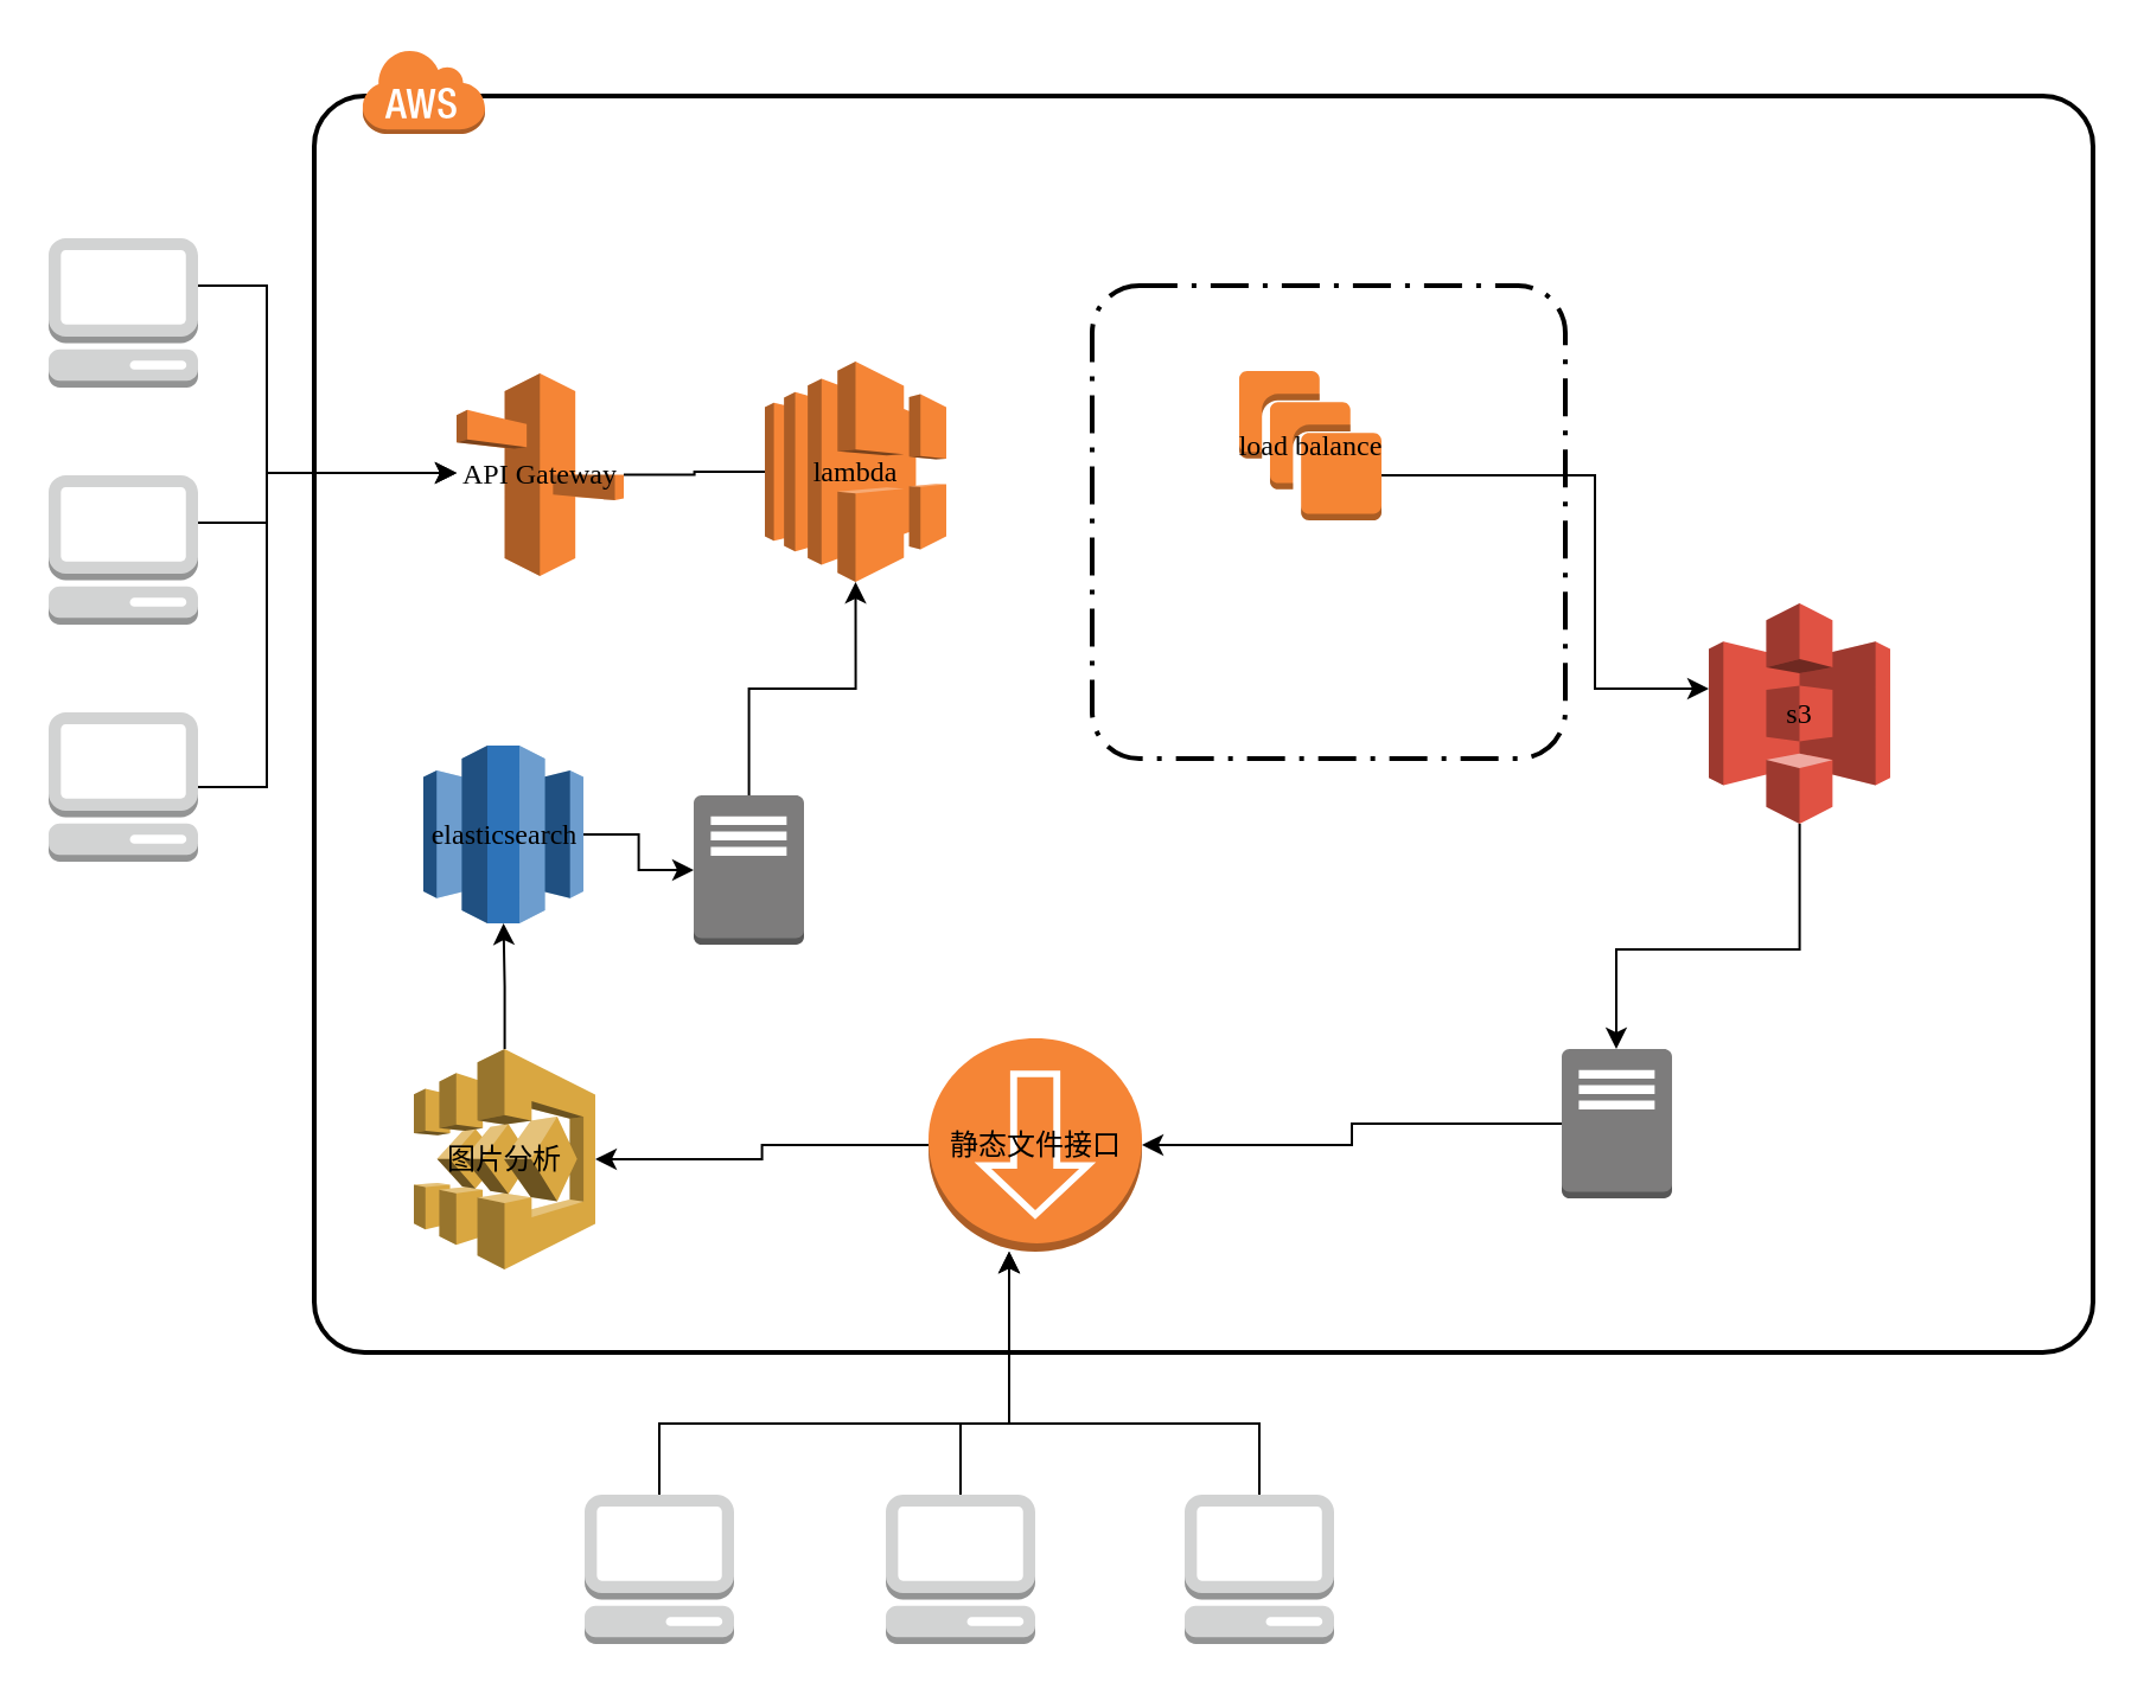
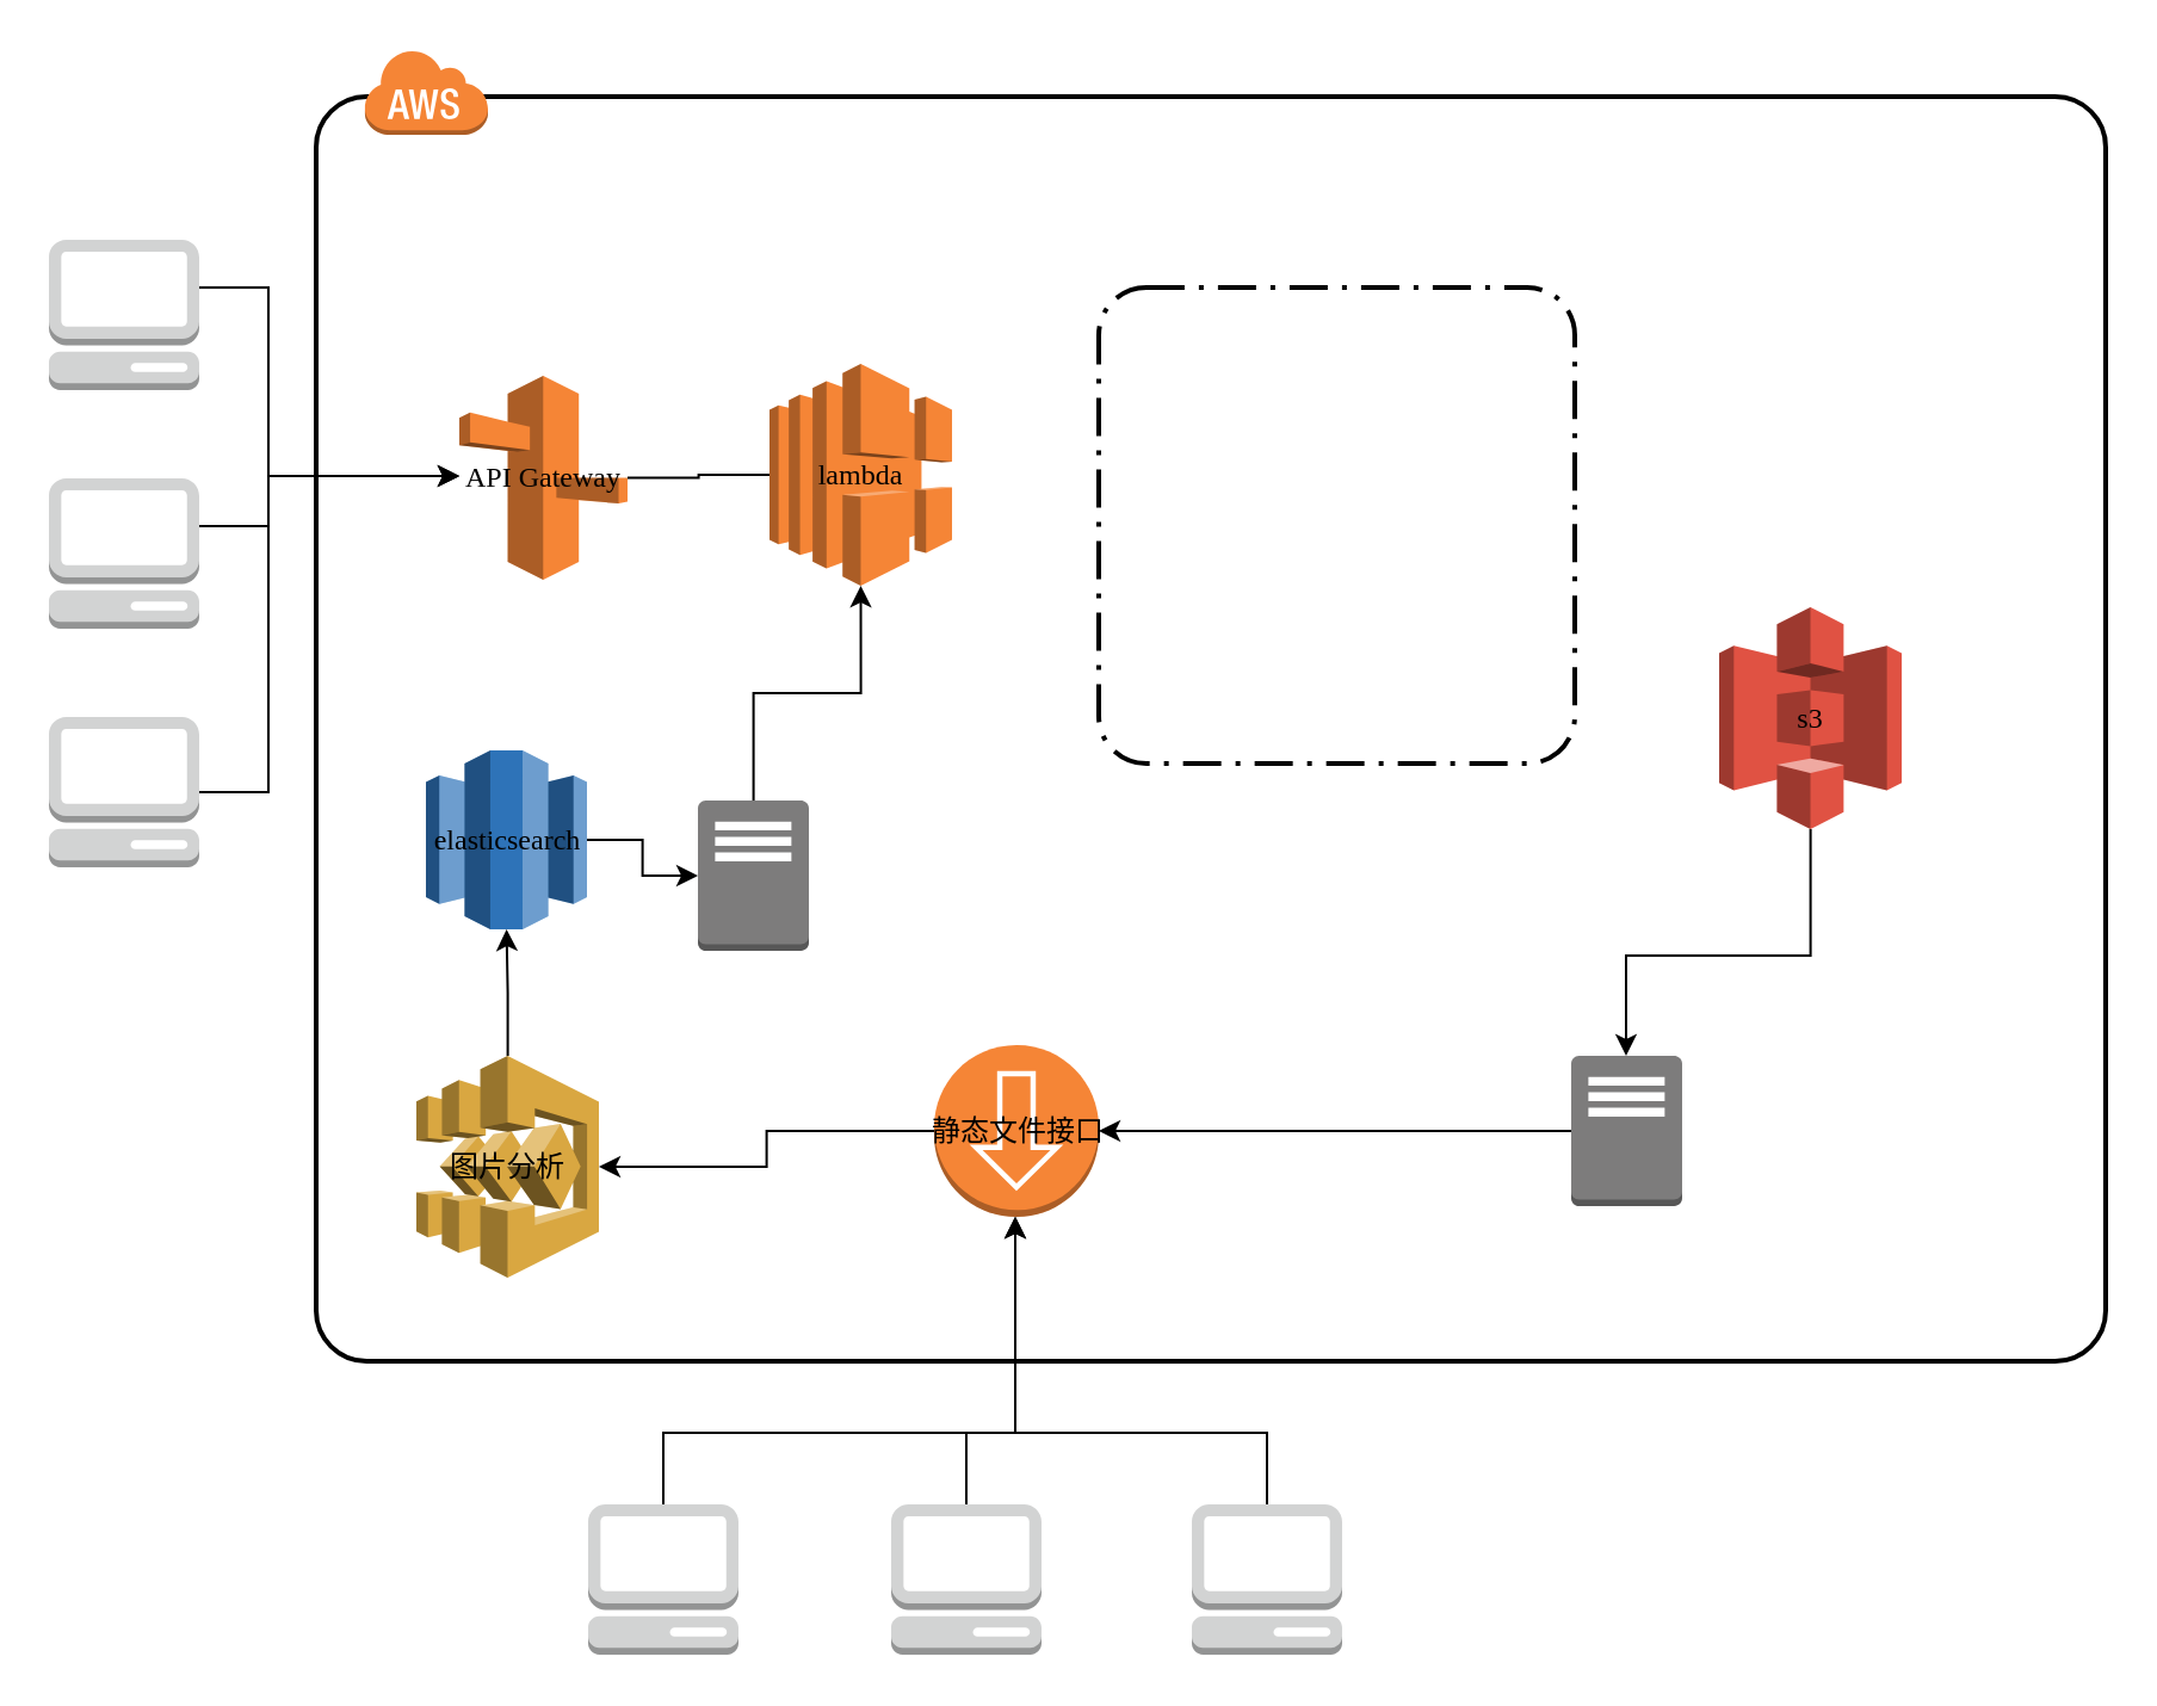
  <mxCell id="0" />
  <mxCell id="1" parent="0" />
  <mxCell id="2" value="" style="rounded=1;arcSize=4;dashed=0;strokeColor=#000000;fillColor=none;gradientColor=none;strokeWidth=2;shadow=0;comic=0;fontFamily=Verdana;fontSize=12;fontColor=#000000;html=1;" parent="1" vertex="1"><mxGeometry x="132" y="40" width="750" height="530" as="geometry" /></mxCell>
  <mxCell id="3" value="" style="rounded=1;arcSize=10;dashed=1;strokeColor=#000000;fillColor=none;gradientColor=none;dashPattern=8 3 1 3;strokeWidth=2;shadow=0;comic=0;fontFamily=Verdana;fontSize=12;fontColor=#000000;html=1;" parent="1" vertex="1"><mxGeometry x="460" y="120" width="199.5" height="199.5" as="geometry" /></mxCell>
  <mxCell id="4" style="edgeStyle=orthogonalEdgeStyle;rounded=0;html=1;labelBackgroundColor=none;strokeWidth=1;fontFamily=Verdana;fontSize=12;" parent="1" source="5" target="12" edge="1"><mxGeometry relative="1" as="geometry"><Array as="points"><mxPoint x="112" y="120" /><mxPoint x="112" y="199" /></Array></mxGeometry></mxCell>
  <mxCell id="5" value="" style="dashed=0;html=1;shape=mxgraph.aws3.management_console;fillColor=#D2D3D3;gradientColor=none;rounded=1;shadow=0;comic=0;strokeColor=#E6E6E6;strokeWidth=6;fontFamily=Verdana;fontSize=12;fontColor=#000000;" parent="1" vertex="1"><mxGeometry x="20" y="100" width="63" height="63" as="geometry" /></mxCell>
  <mxCell id="6" style="edgeStyle=orthogonalEdgeStyle;rounded=0;html=1;labelBackgroundColor=none;strokeWidth=1;fontFamily=Verdana;fontSize=12;" parent="1" source="7" target="12" edge="1"><mxGeometry relative="1" as="geometry"><Array as="points"><mxPoint x="112" y="220" /><mxPoint x="112" y="199" /></Array></mxGeometry></mxCell>
  <mxCell id="7" value="" style="dashed=0;html=1;shape=mxgraph.aws3.management_console;fillColor=#D2D3D3;gradientColor=none;rounded=1;shadow=0;comic=0;strokeColor=#E6E6E6;strokeWidth=6;fontFamily=Verdana;fontSize=12;fontColor=#000000;" parent="1" vertex="1"><mxGeometry x="20" y="200" width="63" height="63" as="geometry" /></mxCell>
  <mxCell id="8" style="edgeStyle=orthogonalEdgeStyle;rounded=0;html=1;labelBackgroundColor=none;strokeWidth=1;fontFamily=Verdana;fontSize=12;" parent="1" source="9" target="12" edge="1"><mxGeometry relative="1" as="geometry"><Array as="points"><mxPoint x="112" y="332" /><mxPoint x="112" y="199" /></Array></mxGeometry></mxCell>
  <mxCell id="9" value="" style="dashed=0;html=1;shape=mxgraph.aws3.management_console;fillColor=#D2D3D3;gradientColor=none;rounded=1;shadow=0;comic=0;strokeColor=#E6E6E6;strokeWidth=6;fontFamily=Verdana;fontSize=12;fontColor=#000000;" parent="1" vertex="1"><mxGeometry x="20" y="300" width="63" height="63" as="geometry" /></mxCell>
  <mxCell id="10" value="" style="dashed=0;html=1;shape=mxgraph.aws3.cloud;fillColor=#F58536;gradientColor=none;dashed=0;rounded=1;shadow=0;comic=0;strokeColor=#E6E6E6;strokeWidth=6;fontFamily=Verdana;fontSize=12;fontColor=#000000;" parent="1" vertex="1"><mxGeometry x="152" y="20" width="52" height="36" as="geometry" /></mxCell>
  <mxCell id="11" style="edgeStyle=orthogonalEdgeStyle;rounded=0;html=1;labelBackgroundColor=none;strokeWidth=1;fontFamily=Verdana;fontSize=12;endArrow=none;" parent="1" source="12" target="13" edge="1"><mxGeometry relative="1" as="geometry" /></mxCell>
  <mxCell id="12" value="API Gateway" style="dashed=0;html=1;shape=mxgraph.aws3.route_53;fillColor=#F58536;gradientColor=none;rounded=1;shadow=0;comic=0;strokeColor=#E6E6E6;strokeWidth=6;fontFamily=Verdana;fontSize=12;fontColor=#000000;" parent="1" vertex="1"><mxGeometry x="192" y="157" width="70.5" height="85.5" as="geometry" /></mxCell>
  <mxCell id="13" value="lambda" style="dashed=0;html=1;shape=mxgraph.aws3.elastic_load_balancing;fillColor=#F58536;gradientColor=none;rounded=1;shadow=0;comic=0;strokeColor=#E6E6E6;strokeWidth=6;fontFamily=Verdana;fontSize=12;fontColor=#000000;" parent="1" vertex="1"><mxGeometry x="322" y="152" width="76.5" height="93" as="geometry" /></mxCell>
- <mxCell id="14" style="edgeStyle=orthogonalEdgeStyle;rounded=0;html=1;labelBackgroundColor=none;strokeWidth=1;fontFamily=Verdana;fontSize=12;" parent="1" source="15" target="17" edge="1"><mxGeometry relative="1" as="geometry"><Array as="points"><mxPoint x="672" y="200" /><mxPoint x="672" y="290" /></Array></mxGeometry></mxCell>
- <mxCell id="15" value="load balance" style="dashed=0;html=1;shape=mxgraph.aws3.instances;fillColor=#F58534;gradientColor=none;rounded=1;shadow=0;comic=0;strokeColor=#E6E6E6;strokeWidth=6;fontFamily=Verdana;fontSize=12;fontColor=#000000;" parent="1" vertex="1"><mxGeometry x="522" y="156" width="60" height="63" as="geometry" /></mxCell>
  <mxCell id="16" style="edgeStyle=orthogonalEdgeStyle;rounded=0;html=1;labelBackgroundColor=none;strokeWidth=1;fontFamily=Verdana;fontSize=12;" parent="1" source="17" target="21" edge="1"><mxGeometry relative="1" as="geometry"><Array as="points"><mxPoint x="758" y="400" /><mxPoint x="681" y="400" /></Array></mxGeometry></mxCell>
  <mxCell id="17" value="s3" style="dashed=0;html=1;shape=mxgraph.aws3.s3;fillColor=#E05243;gradientColor=none;rounded=1;shadow=0;comic=0;strokeColor=#E6E6E6;strokeWidth=6;fontFamily=Verdana;fontSize=12;fontColor=#000000;" parent="1" vertex="1"><mxGeometry x="720" y="254" width="76.5" height="93" as="geometry" /></mxCell>
  <mxCell id="18" style="edgeStyle=orthogonalEdgeStyle;rounded=0;html=1;labelBackgroundColor=none;strokeWidth=1;fontFamily=Verdana;fontSize=12;entryX=0.5;entryY=1;entryDx=0;entryDy=0;entryPerimeter=0;" parent="1" source="19" target="13" edge="1"><mxGeometry relative="1" as="geometry" /></mxCell>
  <mxCell id="19" value="" style="dashed=0;html=1;shape=mxgraph.aws3.traditional_server;fillColor=#7D7C7C;gradientColor=none;rounded=1;shadow=0;comic=0;strokeColor=#E6E6E6;strokeWidth=6;fontFamily=Verdana;fontSize=12;fontColor=#000000;" parent="1" vertex="1"><mxGeometry x="292" y="335" width="46.5" height="63" as="geometry" /></mxCell>
  <mxCell id="20" style="edgeStyle=orthogonalEdgeStyle;rounded=0;html=1;labelBackgroundColor=none;strokeWidth=1;fontFamily=Verdana;fontSize=12;entryX=1;entryY=0.5;entryDx=0;entryDy=0;entryPerimeter=0;" parent="1" source="21" target="23" edge="1"><mxGeometry relative="1" as="geometry"><mxPoint x="598.5" y="473.5" as="targetPoint" /></mxGeometry></mxCell>
  <mxCell id="21" value="" style="dashed=0;html=1;shape=mxgraph.aws3.traditional_server;fillColor=#7D7C7C;gradientColor=none;rounded=1;shadow=0;comic=0;strokeColor=#E6E6E6;strokeWidth=6;fontFamily=Verdana;fontSize=12;fontColor=#000000;" parent="1" vertex="1"><mxGeometry x="658" y="442" width="46.5" height="63" as="geometry" /></mxCell>
  <mxCell id="22" style="edgeStyle=orthogonalEdgeStyle;rounded=0;html=1;labelBackgroundColor=none;strokeWidth=1;fontFamily=Verdana;fontSize=12;" parent="1" source="23" target="33" edge="1"><mxGeometry relative="1" as="geometry" /></mxCell>
- <mxCell id="23" value="静态文件接口" style="dashed=0;html=1;shape=mxgraph.aws3.streaming_distribution;fillColor=#F58536;gradientColor=none;rounded=1;shadow=0;comic=0;strokeColor=#E6E6E6;strokeWidth=6;fontFamily=Verdana;fontSize=12;fontColor=#000000;" parent="1" vertex="1"><mxGeometry x="391" y="437.5" width="90" height="90" as="geometry" /></mxCell>
+ <mxCell id="23" value="静态文件接口" style="dashed=0;html=1;shape=mxgraph.aws3.streaming_distribution;fillColor=#F58536;gradientColor=none;rounded=1;shadow=0;comic=0;strokeColor=#E6E6E6;strokeWidth=6;fontFamily=Verdana;fontSize=12;fontColor=#000000;" parent="1" vertex="1"><mxGeometry x="391" y="437.5" width="69" height="72" as="geometry" /></mxCell>
  <mxCell id="24" style="edgeStyle=orthogonalEdgeStyle;rounded=0;html=1;labelBackgroundColor=none;strokeWidth=1;fontFamily=Verdana;fontSize=12;" parent="1" source="25" target="23" edge="1"><mxGeometry relative="1" as="geometry"><Array as="points"><mxPoint x="405" y="600" /><mxPoint x="425" y="600" /></Array></mxGeometry></mxCell>
  <mxCell id="25" value="" style="dashed=0;html=1;shape=mxgraph.aws3.management_console;fillColor=#D2D3D3;gradientColor=none;rounded=1;shadow=0;comic=0;strokeColor=#E6E6E6;strokeWidth=6;fontFamily=Verdana;fontSize=12;fontColor=#000000;" parent="1" vertex="1"><mxGeometry x="373" y="630" width="63" height="63" as="geometry" /></mxCell>
  <mxCell id="26" style="edgeStyle=orthogonalEdgeStyle;rounded=0;html=1;labelBackgroundColor=none;strokeWidth=1;fontFamily=Verdana;fontSize=12;" parent="1" source="27" target="23" edge="1"><mxGeometry relative="1" as="geometry"><Array as="points"><mxPoint x="531" y="600" /><mxPoint x="425" y="600" /></Array></mxGeometry></mxCell>
  <mxCell id="27" value="" style="dashed=0;html=1;shape=mxgraph.aws3.management_console;fillColor=#D2D3D3;gradientColor=none;rounded=1;shadow=0;comic=0;strokeColor=#E6E6E6;strokeWidth=6;fontFamily=Verdana;fontSize=12;fontColor=#000000;" parent="1" vertex="1"><mxGeometry x="499" y="630" width="63" height="63" as="geometry" /></mxCell>
  <mxCell id="28" style="edgeStyle=orthogonalEdgeStyle;rounded=0;html=1;labelBackgroundColor=none;strokeWidth=1;fontFamily=Verdana;fontSize=12;" parent="1" source="29" target="19" edge="1"><mxGeometry relative="1" as="geometry" /></mxCell>
  <mxCell id="29" value="elasticsearch" style="dashed=0;html=1;shape=mxgraph.aws3.redshift;fillColor=#2E73B8;gradientColor=none;rounded=1;shadow=0;comic=0;strokeColor=#E6E6E6;strokeWidth=6;fontFamily=Verdana;fontSize=12;fontColor=#000000;" parent="1" vertex="1"><mxGeometry x="178" y="314" width="67.5" height="75" as="geometry" /></mxCell>
  <mxCell id="30" style="edgeStyle=orthogonalEdgeStyle;rounded=0;html=1;labelBackgroundColor=none;strokeWidth=1;fontFamily=Verdana;fontSize=12;" parent="1" source="31" target="23" edge="1"><mxGeometry relative="1" as="geometry"><Array as="points"><mxPoint x="278" y="600" /><mxPoint x="425" y="600" /></Array></mxGeometry></mxCell>
  <mxCell id="31" value="" style="dashed=0;html=1;shape=mxgraph.aws3.management_console;fillColor=#D2D3D3;gradientColor=none;rounded=1;shadow=0;comic=0;strokeColor=#E6E6E6;strokeWidth=6;fontFamily=Verdana;fontSize=12;fontColor=#000000;" parent="1" vertex="1"><mxGeometry x="246" y="630" width="63" height="63" as="geometry" /></mxCell>
  <mxCell id="32" style="edgeStyle=orthogonalEdgeStyle;rounded=0;html=1;labelBackgroundColor=none;strokeWidth=1;fontFamily=Verdana;fontSize=12;" parent="1" source="33" target="29" edge="1"><mxGeometry relative="1" as="geometry" /></mxCell>
  <mxCell id="33" value="图片分析" style="dashed=0;html=1;shape=mxgraph.aws3.step_functions;fillColor=#D9A741;gradientColor=none;rounded=1;shadow=0;comic=0;strokeColor=#E6E6E6;strokeWidth=6;fontFamily=Verdana;fontSize=12;fontColor=#000000;" parent="1" vertex="1"><mxGeometry x="174" y="442" width="76.5" height="93" as="geometry" /></mxCell>
